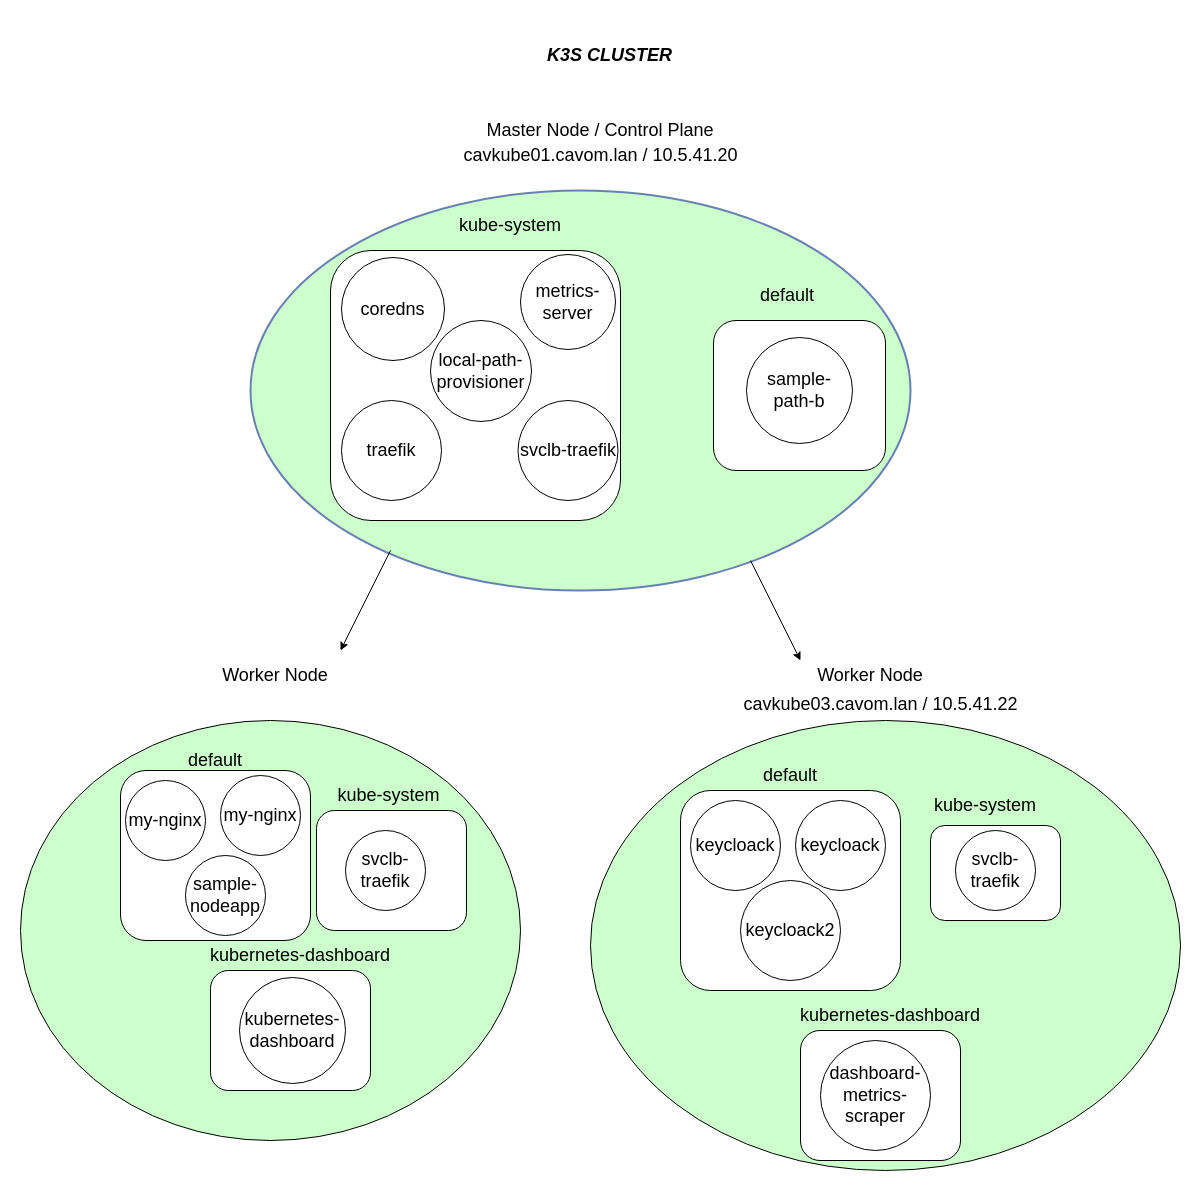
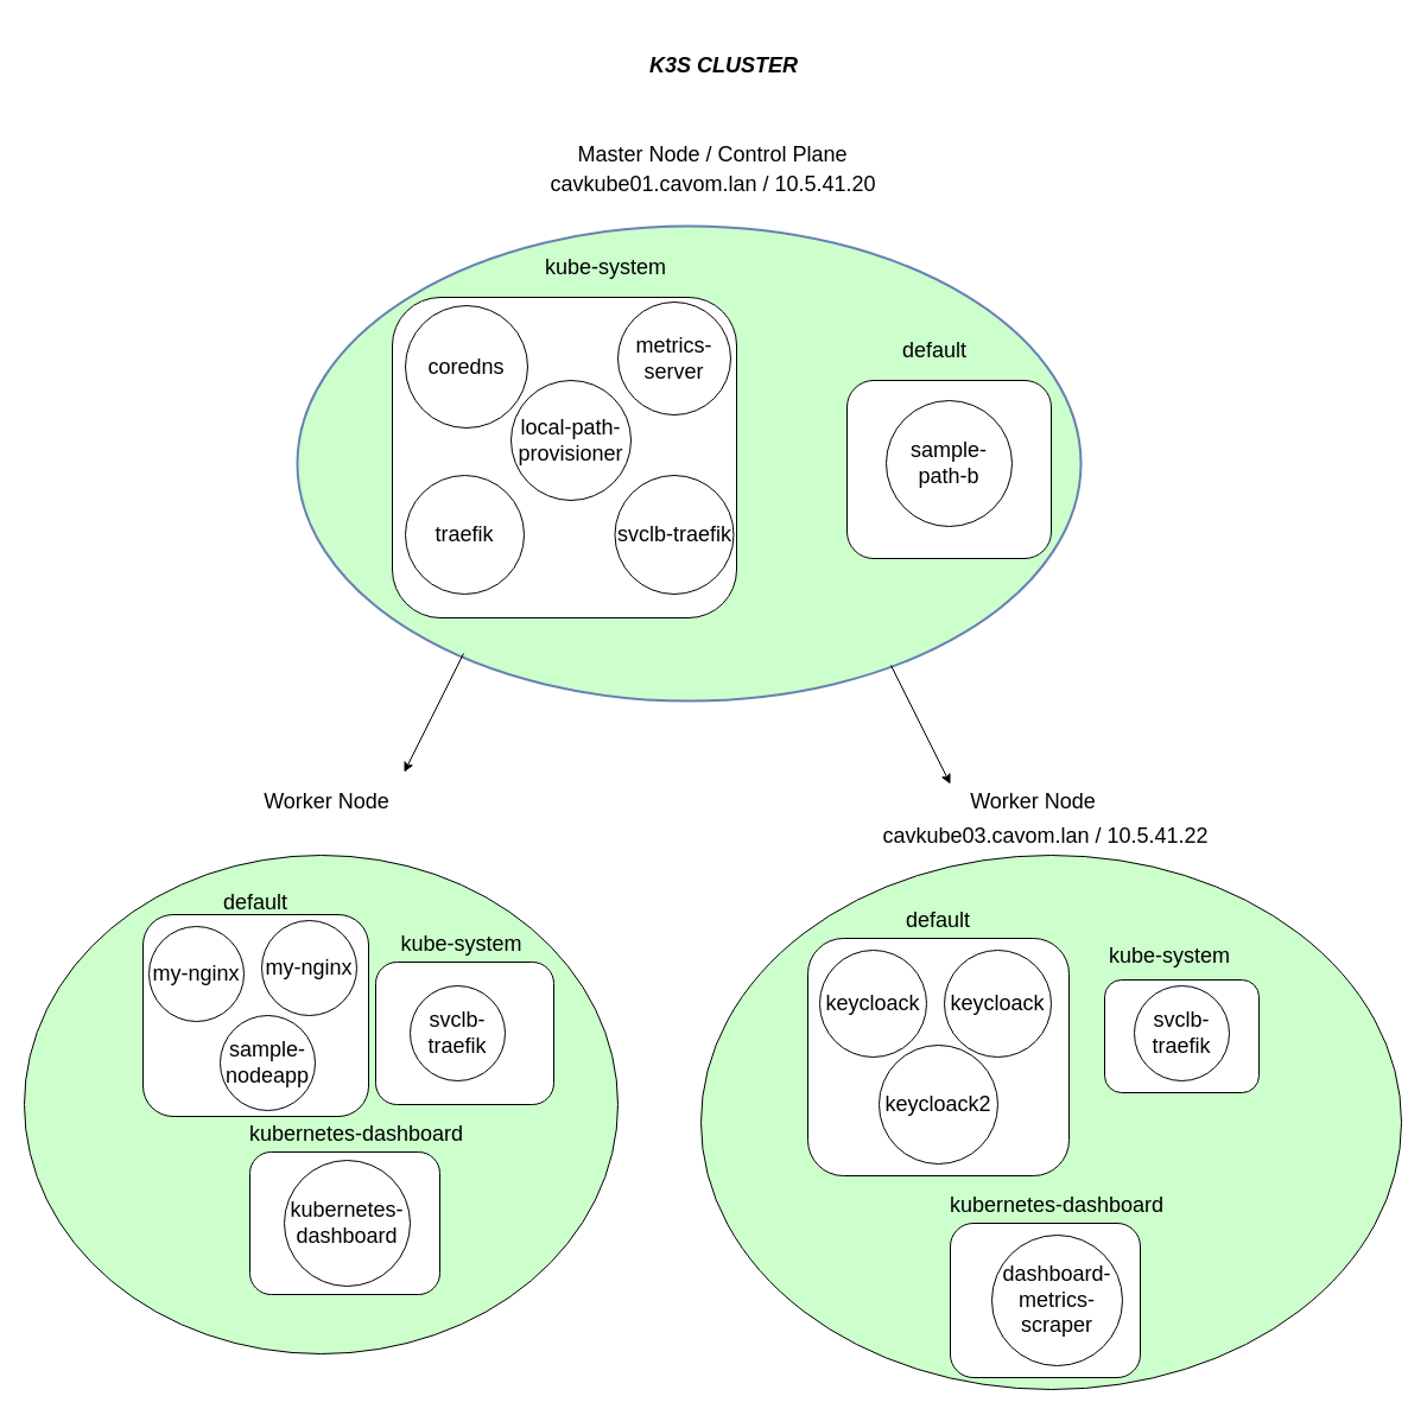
  <mxCell id="0" />
  <mxCell id="1" parent="0" />
  <mxCell id="2" value="" style="ellipse;whiteSpace=wrap;html=1;rounded=1;shadow=0;comic=0;labelBackgroundColor=none;strokeColor=#6881B3;strokeWidth=2;fillColor=#CCFFCC;fontFamily=Helvetica;fontSize=22;fontColor=#000000;verticalAlign=middle;gradientColor=none;gradientDirection=north;" parent="1" vertex="1"><mxGeometry x="250" width="660" height="400" as="geometry" y="190" /></mxCell>
  <mxCell id="3" style="edgeStyle=none;rounded=0;html=1;labelBackgroundColor=none;endArrow=none;strokeColor=#6881B3;strokeWidth=2;fontFamily=Verdana;fontSize=28;fontColor=#0066CC;" parent="1" edge="1"><mxGeometry relative="1" as="geometry"><mxPoint x="621" y="461.83" as="targetPoint" /></mxGeometry></mxCell>
  <mxCell id="4" value="" style="rounded=1;whiteSpace=wrap;html=1;" vertex="1" parent="1"><mxGeometry x="713" y="320" width="172" height="150" as="geometry" /></mxCell>
  <mxCell id="5" value="" style="rounded=1;whiteSpace=wrap;html=1;" vertex="1" parent="1"><mxGeometry x="330" y="250" width="290" height="270" as="geometry" /></mxCell>
  <mxCell id="6" value="&lt;i&gt;&lt;b&gt;&lt;font style=&quot;font-size: 18px&quot;&gt;K3S CLUSTER&lt;span style=&quot;white-space: pre&quot;&gt; &lt;/span&gt;&lt;/font&gt;&lt;/b&gt;&lt;/i&gt;" style="text;html=1;strokeColor=none;fillColor=none;align=center;verticalAlign=middle;whiteSpace=wrap;rounded=0;" vertex="1" parent="1"><mxGeometry x="467" y="20" width="290" height="70" as="geometry" /></mxCell>
  <mxCell id="7" value="Master Node / Control Plane" style="text;html=1;strokeColor=none;fillColor=none;align=center;verticalAlign=middle;whiteSpace=wrap;rounded=0;fontSize=18;" vertex="1" parent="1"><mxGeometry x="450" y="100" width="300" height="60" as="geometry" /></mxCell>
  <mxCell id="8" value="cavkube01.cavom.lan / 10.5.41.20" style="text;html=1;align=center;verticalAlign=middle;resizable=0;points=[];autosize=1;strokeColor=none;fillColor=none;fontSize=18;" vertex="1" parent="1"><mxGeometry x="455" y="140" width="290" height="30" as="geometry" /></mxCell>
  <mxCell id="9" value="default" style="text;html=1;strokeColor=none;fillColor=none;align=center;verticalAlign=middle;whiteSpace=wrap;rounded=0;fontSize=18;" vertex="1" parent="1"><mxGeometry x="757" y="280" width="60" height="30" as="geometry" /></mxCell>
  <mxCell id="10" value="kube-system" style="text;html=1;strokeColor=none;fillColor=none;align=center;verticalAlign=middle;whiteSpace=wrap;rounded=0;fontSize=18;" vertex="1" parent="1"><mxGeometry x="450" y="210" width="120" height="30" as="geometry" /></mxCell>
  <mxCell id="11" value="sample-path-b" style="ellipse;whiteSpace=wrap;html=1;aspect=fixed;fontSize=18;" vertex="1" parent="1"><mxGeometry x="746" y="337" width="106" height="106" as="geometry" /></mxCell>
  <mxCell id="12" value="coredns" style="ellipse;whiteSpace=wrap;html=1;aspect=fixed;fontSize=18;" vertex="1" parent="1"><mxGeometry x="341" y="257" width="103" height="103" as="geometry" /></mxCell>
  <mxCell id="13" value="local-path-provisioner" style="ellipse;whiteSpace=wrap;html=1;aspect=fixed;fontSize=18;" vertex="1" parent="1"><mxGeometry x="430" y="320" width="101" height="101" as="geometry" /></mxCell>
  <mxCell id="14" value="traefik" style="ellipse;whiteSpace=wrap;html=1;aspect=fixed;fontSize=18;" vertex="1" parent="1"><mxGeometry x="341" y="400" width="100" height="100" as="geometry" /></mxCell>
  <mxCell id="15" value="svclb-traefik" style="ellipse;whiteSpace=wrap;html=1;aspect=fixed;fontSize=18;" vertex="1" parent="1"><mxGeometry x="517.5" y="400" width="100" height="100" as="geometry" /></mxCell>
  <mxCell id="16" value="metrics-server" style="ellipse;whiteSpace=wrap;html=1;aspect=fixed;fontSize=18;" vertex="1" parent="1"><mxGeometry x="520" y="254" width="95" height="95" as="geometry" /></mxCell>
  <mxCell id="17" value="" style="endArrow=classic;html=1;rounded=0;fontSize=18;" edge="1" parent="1"><mxGeometry width="50" height="50" relative="1" as="geometry"><mxPoint x="390" y="550" as="sourcePoint" /><mxPoint x="340" y="650" as="targetPoint" /></mxGeometry></mxCell>
  <mxCell id="18" value="" style="endArrow=classic;html=1;rounded=0;fontSize=18;" edge="1" parent="1"><mxGeometry width="50" height="50" relative="1" as="geometry"><mxPoint x="750" y="560" as="sourcePoint" /><mxPoint x="800" y="660" as="targetPoint" /></mxGeometry></mxCell>
  <mxCell id="19" value="" style="ellipse;whiteSpace=wrap;html=1;fontSize=18;fillColor=#CCFFCC;" vertex="1" parent="1"><mxGeometry x="590" y="720" width="590" height="450" as="geometry" /></mxCell>
  <mxCell id="20" value="" style="ellipse;whiteSpace=wrap;html=1;fontSize=18;fillColor=#CCFFCC;" vertex="1" parent="1"><mxGeometry x="20" y="720" width="500" height="420" as="geometry" /></mxCell>
  <mxCell id="21" value="Worker Node" style="text;html=1;strokeColor=none;fillColor=none;align=center;verticalAlign=middle;whiteSpace=wrap;rounded=0;fontSize=18;" vertex="1" parent="1"><mxGeometry x="205" y="660" width="140" height="30" as="geometry" /></mxCell>
  <mxCell id="22" value="Worker Node" style="text;html=1;strokeColor=none;fillColor=none;align=center;verticalAlign=middle;whiteSpace=wrap;rounded=0;fontSize=18;" vertex="1" parent="1"><mxGeometry x="800" y="660" width="140" height="30" as="geometry" /></mxCell>
  <mxCell id="23" value="&lt;div&gt;cavkube03.cavom.lan / 10.5.41.22&lt;br&gt;&lt;/div&gt;&lt;div&gt;&lt;br&gt;&lt;/div&gt;" style="text;html=1;align=center;verticalAlign=middle;resizable=0;points=[];autosize=1;strokeColor=none;fillColor=none;fontSize=18;" vertex="1" parent="1"><mxGeometry x="735" y="690" width="290" height="50" as="geometry" /></mxCell>
  <mxCell id="24" value="" style="rounded=1;whiteSpace=wrap;html=1;fontSize=18;fillColor=#FFFFFF;" vertex="1" parent="1"><mxGeometry x="680" y="790" width="220" height="200" as="geometry" /></mxCell>
  <mxCell id="25" value="" style="rounded=1;whiteSpace=wrap;html=1;fontSize=18;fillColor=#FFFFFF;" vertex="1" parent="1"><mxGeometry x="800" y="1030" width="160" height="130" as="geometry" /></mxCell>
  <mxCell id="26" value="" style="rounded=1;whiteSpace=wrap;html=1;fontSize=18;fillColor=#FFFFFF;" vertex="1" parent="1"><mxGeometry x="930" y="825" width="130" height="95" as="geometry" /></mxCell>
  <mxCell id="27" value="" style="rounded=1;whiteSpace=wrap;html=1;fontSize=18;fillColor=#FFFFFF;" vertex="1" parent="1"><mxGeometry x="316" y="810" width="150" height="120" as="geometry" /></mxCell>
  <mxCell id="28" value="" style="rounded=1;whiteSpace=wrap;html=1;fontSize=18;fillColor=#FFFFFF;" vertex="1" parent="1"><mxGeometry x="210" y="970" width="160" height="120" as="geometry" /></mxCell>
  <mxCell id="29" value="" style="rounded=1;whiteSpace=wrap;html=1;fontSize=18;fillColor=#FFFFFF;" vertex="1" parent="1"><mxGeometry x="120" y="770" width="190" height="170" as="geometry" /></mxCell>
  <mxCell id="30" value="default" style="text;html=1;strokeColor=none;fillColor=none;align=center;verticalAlign=middle;whiteSpace=wrap;rounded=0;fontSize=18;" vertex="1" parent="1"><mxGeometry x="185" y="745" width="60" height="30" as="geometry" /></mxCell>
  <mxCell id="31" value="kube-system" style="text;html=1;strokeColor=none;fillColor=none;align=center;verticalAlign=middle;whiteSpace=wrap;rounded=0;fontSize=18;" vertex="1" parent="1"><mxGeometry x="333" y="780" width="111" height="30" as="geometry" /></mxCell>
  <mxCell id="32" value="kubernetes-dashboard" style="text;html=1;strokeColor=none;fillColor=none;align=center;verticalAlign=middle;whiteSpace=wrap;rounded=0;fontSize=18;" vertex="1" parent="1"><mxGeometry x="205" y="940" width="190" height="30" as="geometry" /></mxCell>
  <mxCell id="33" value="default" style="text;html=1;strokeColor=none;fillColor=none;align=center;verticalAlign=middle;whiteSpace=wrap;rounded=0;fontSize=18;" vertex="1" parent="1"><mxGeometry x="760" y="760" width="60" height="30" as="geometry" /></mxCell>
  <mxCell id="34" value="kube-system" style="text;html=1;strokeColor=none;fillColor=none;align=center;verticalAlign=middle;whiteSpace=wrap;rounded=0;fontSize=18;" vertex="1" parent="1"><mxGeometry x="930" y="790" width="110" height="30" as="geometry" /></mxCell>
  <mxCell id="35" value="kubernetes-dashboard" style="text;html=1;strokeColor=none;fillColor=none;align=center;verticalAlign=middle;whiteSpace=wrap;rounded=0;fontSize=18;" vertex="1" parent="1"><mxGeometry x="790" y="1000" width="200" height="30" as="geometry" /></mxCell>
  <mxCell id="36" value="sample-nodeapp" style="ellipse;whiteSpace=wrap;html=1;aspect=fixed;fontSize=18;fillColor=#FFFFFF;" vertex="1" parent="1"><mxGeometry x="185" y="855" width="80" height="80" as="geometry" /></mxCell>
  <mxCell id="37" value="my-nginx" style="ellipse;whiteSpace=wrap;html=1;aspect=fixed;fontSize=18;fillColor=#FFFFFF;" vertex="1" parent="1"><mxGeometry x="220" y="775" width="80" height="80" as="geometry" /></mxCell>
  <mxCell id="38" value="my-nginx" style="ellipse;whiteSpace=wrap;html=1;aspect=fixed;fontSize=18;fillColor=#FFFFFF;" vertex="1" parent="1"><mxGeometry x="125" y="780" width="80" height="80" as="geometry" /></mxCell>
  <mxCell id="39" value="svclb-traefik" style="ellipse;whiteSpace=wrap;html=1;aspect=fixed;fontSize=18;fillColor=#FFFFFF;" vertex="1" parent="1"><mxGeometry x="345" y="830" width="80" height="80" as="geometry" /></mxCell>
  <mxCell id="40" value="kubernetes-dashboard" style="ellipse;whiteSpace=wrap;html=1;aspect=fixed;fontSize=18;fillColor=#FFFFFF;" vertex="1" parent="1"><mxGeometry x="239" y="977" width="106" height="106" as="geometry" /></mxCell>
  <mxCell id="41" value="keycloack" style="ellipse;whiteSpace=wrap;html=1;aspect=fixed;fontSize=18;fillColor=#FFFFFF;" vertex="1" parent="1"><mxGeometry x="690" y="800" width="90" height="90" as="geometry" /></mxCell>
  <mxCell id="42" value="keycloack" style="ellipse;whiteSpace=wrap;html=1;aspect=fixed;fontSize=18;fillColor=#FFFFFF;" vertex="1" parent="1"><mxGeometry x="795" y="800" width="90" height="90" as="geometry" /></mxCell>
  <mxCell id="43" value="keycloack2" style="ellipse;whiteSpace=wrap;html=1;aspect=fixed;fontSize=18;fillColor=#FFFFFF;" vertex="1" parent="1"><mxGeometry x="740" y="880" width="100" height="100" as="geometry" /></mxCell>
  <mxCell id="44" value="svclb-traefik" style="ellipse;whiteSpace=wrap;html=1;aspect=fixed;fontSize=18;fillColor=#FFFFFF;" vertex="1" parent="1"><mxGeometry x="955" y="830" width="80" height="80" as="geometry" /></mxCell>
- <mxCell id="45" value="dashboard-metrics-scraper" style="ellipse;whiteSpace=wrap;html=1;aspect=fixed;fontSize=18;fillColor=#FFFFFF;" vertex="1" parent="1"><mxGeometry x="820" y="1040" width="110" height="110" as="geometry" /></mxCell>
+ <mxCell id="45" value="dashboard-metrics-scraper" style="ellipse;whiteSpace=wrap;html=1;aspect=fixed;fontSize=18;fillColor=#FFFFFF;" vertex="1" parent="1"><mxGeometry x="835" y="1040" width="110" height="110" as="geometry" /></mxCell>
